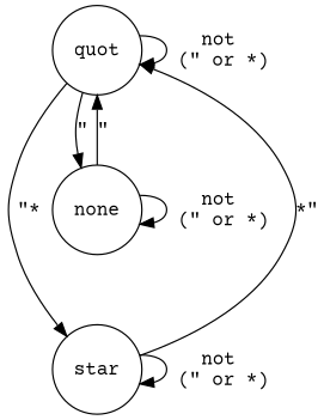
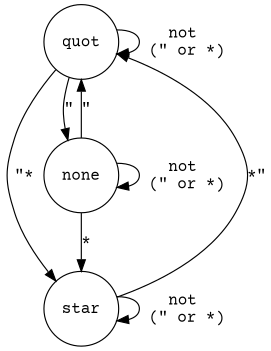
  digraph {
    fontname="Courier Prime"
    node [fontname="Courier Prime" shape=circle]
    edge [fontname="Courier Prime"]
    quot
    star
    none
    quot -> quot [label="not\n (\" or *)"]
    quot -> star [label="\"*"]
    quot -> none [label="\""]
    star -> quot [label="*\""]
    star -> star [label="not\n (\" or *)"]
    none -> quot [label="\""]
+   none -> star [label="*"]
    none -> none [label="not\n (\" or *)"]
  }
